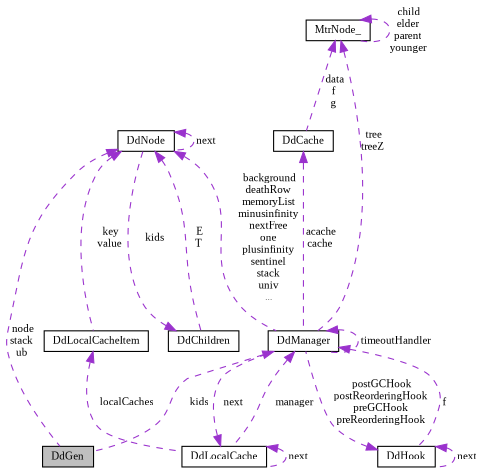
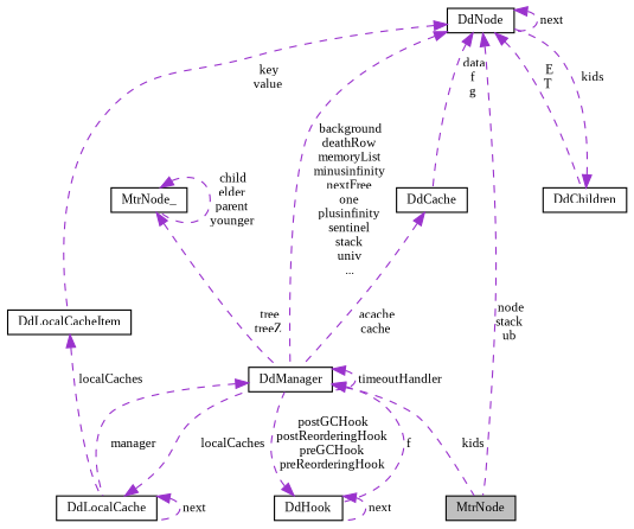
  digraph {
    fontname="Liberation Serif"
    node [color=black fillcolor=white fontname="Liberation Serif" fontsize=10 shape=record style=filled]
    edge [color=darkorchid3 dir=back fontname="Liberation Serif" fontsize=10 labelfontname=Helvetica labelfontsize=10 style=dashed]
-   n1 [fillcolor=grey75 fontcolor=black height=0.2 label=DdGen width=0.4]
+   n1 [fillcolor=grey75 fontcolor=black height=0.2 label=MtrNode width=0.4]
    n2 [height=0.2 label=DdManager width=0.4]
    n3 [height=0.2 label=DdLocalCache width=0.4]
    n4 [height=0.2 label=DdHook width=0.4]
    n5 [height=0.2 label=DdLocalCacheItem width=0.4]
    n6 [height=0.2 label=DdNode width=0.4]
    n7 [height=0.2 label=DdChildren width=0.4]
    n8 [height=0.2 label=DdCache width=0.4]
    n9 [height=0.2 label=MtrNode_ width=0.4]
    n2 -> n1 [label=" kids"]
    n2 -> n2 [label=" timeoutHandler"]
    n2 -> n3 [label=" manager"]
    n2 -> n4 [label=" f"]
-   n3 -> n2 [label=" next"]
+   n3 -> n2 [label=" localCaches"]
    n3 -> n3 [label=" next"]
    n4 -> n2 [label=" postGCHook\npostReorderingHook\npreGCHook\npreReorderingHook"]
    n4 -> n4 [label=" next"]
    n5 -> n3 [label=" localCaches"]
    n6 -> n1 [label=" node\nstack\nub"]
    n6 -> n2 [label=" background\ndeathRow\nmemoryList\nminusinfinity\nnextFree\none\nplusinfinity\nsentinel\nstack\nuniv\n..."]
    n6 -> n5 [label=" key\nvalue"]
    n6 -> n6 [label=" next"]
    n6 -> n7 [label=" E\nT"]
-   n9 -> n8 [label=" data\nf\ng"]
+   n6 -> n8 [label=" data\nf\ng"]
    n7 -> n6 [label=" kids"]
    n8 -> n2 [label=" acache\ncache"]
    n9 -> n2 [label=" tree\ntreeZ"]
    n9 -> n9 [label=" child\nelder\nparent\nyounger"]
  }
